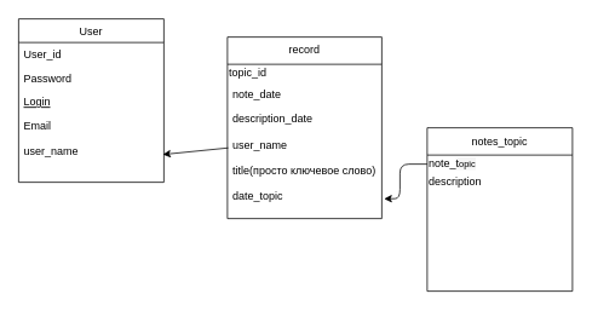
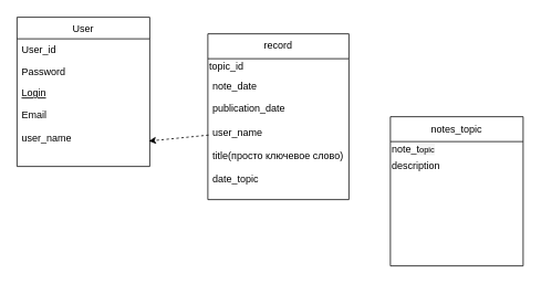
  <mxCell id="0" />
  <mxCell id="1" parent="0" />
  <mxCell id="2" value="User" style="swimlane;fontStyle=0;align=center;verticalAlign=top;childLayout=stackLayout;horizontal=1;startSize=26;horizontalStack=0;resizeParent=1;resizeLast=0;collapsible=1;marginBottom=0;rounded=0;shadow=0;strokeWidth=1;" parent="1" vertex="1"><mxGeometry x="20" y="20" width="160" height="180" as="geometry"><mxRectangle x="130" y="380" width="160" height="26" as="alternateBounds" /></mxGeometry></mxCell>
  <mxCell id="3" value="User_id" style="text;align=left;verticalAlign=top;spacingLeft=4;spacingRight=4;overflow=hidden;rotatable=0;points=[[0,0.5],[1,0.5]];portConstraint=eastwest;" parent="2" vertex="1"><mxGeometry y="26" width="160" height="26" as="geometry" /></mxCell>
  <mxCell id="4" value="Password" style="text;align=left;verticalAlign=top;spacingLeft=4;spacingRight=4;overflow=hidden;rotatable=0;points=[[0,0.5],[1,0.5]];portConstraint=eastwest;rounded=0;shadow=0;html=0;" parent="2" vertex="1"><mxGeometry y="52" width="160" height="26" as="geometry" /></mxCell>
  <mxCell id="5" value="Login" style="text;align=left;verticalAlign=top;spacingLeft=4;spacingRight=4;overflow=hidden;rotatable=0;points=[[0,0.5],[1,0.5]];portConstraint=eastwest;fontStyle=4" parent="2" vertex="1"><mxGeometry y="78" width="160" height="26" as="geometry" /></mxCell>
  <mxCell id="6" value="Email&#10;&#10;user_name" style="text;align=left;verticalAlign=top;spacingLeft=4;spacingRight=4;overflow=hidden;rotatable=0;points=[[0,0.5],[1,0.5]];portConstraint=eastwest;" parent="2" vertex="1"><mxGeometry y="104" width="160" height="46" as="geometry" /></mxCell>
  <mxCell id="7" value="record" style="swimlane;fontStyle=0;align=center;verticalAlign=top;childLayout=stackLayout;horizontal=1;startSize=30;horizontalStack=0;resizeParent=1;resizeLast=0;collapsible=1;marginBottom=0;rounded=0;shadow=0;strokeWidth=1;" parent="1" vertex="1"><mxGeometry x="250" y="40" width="170" height="200" as="geometry"><mxRectangle x="360" y="30" width="160" height="26" as="alternateBounds" /></mxGeometry></mxCell>
  <mxCell id="8" value="topic_id" style="text;html=1;align=left;verticalAlign=middle;resizable=0;points=[];autosize=1;strokeColor=none;fillColor=none;rounded=0;" parent="7" vertex="1"><mxGeometry y="30" width="170" height="20" as="geometry" /></mxCell>
  <mxCell id="9" value="note_date" style="text;align=left;verticalAlign=top;spacingLeft=4;spacingRight=4;overflow=hidden;rotatable=0;points=[[0,0.5],[1,0.5]];portConstraint=eastwest;rounded=0;shadow=0;html=0;" parent="7" vertex="1"><mxGeometry y="50" width="170" height="26" as="geometry" /></mxCell>
- <mxCell id="10" value="description_date" style="text;align=left;verticalAlign=top;spacingLeft=4;spacingRight=4;overflow=hidden;rotatable=0;points=[[0,0.5],[1,0.5]];portConstraint=eastwest;rounded=0;shadow=0;html=0;" parent="7" vertex="1"><mxGeometry y="76" width="170" height="30" as="geometry" /></mxCell>
+ <mxCell id="10" value="publication_date" style="text;align=left;verticalAlign=top;spacingLeft=4;spacingRight=4;overflow=hidden;rotatable=0;points=[[0,0.5],[1,0.5]];portConstraint=eastwest;rounded=0;shadow=0;html=0;" parent="7" vertex="1"><mxGeometry y="76" width="170" height="30" as="geometry" /></mxCell>
  <mxCell id="11" value="user_name&#10;&#10;title(просто ключевое слово)&#10;&#10;date_topic" style="text;align=left;verticalAlign=top;spacingLeft=4;spacingRight=4;overflow=hidden;rotatable=0;points=[[0,0.5],[1,0.5]];portConstraint=eastwest;" parent="7" vertex="1"><mxGeometry y="106" width="170" height="80" as="geometry" /></mxCell>
  <mxCell id="12" value="notes_topic" style="swimlane;fontStyle=0;align=center;verticalAlign=middle;childLayout=stackLayout;horizontal=1;startSize=30;horizontalStack=0;resizeParent=1;resizeLast=0;collapsible=1;marginBottom=0;rounded=0;shadow=0;strokeWidth=1;labelPosition=center;verticalLabelPosition=middle;" vertex="1" parent="1"><mxGeometry x="470" y="140" width="160" height="180" as="geometry"><mxRectangle x="360" y="30" width="160" height="26" as="alternateBounds" /></mxGeometry></mxCell>
  <mxCell id="13" value="note_&lt;font face=&quot;arial, helvetica, sans-serif&quot;&gt;&lt;span style=&quot;background-color: rgba(0 , 0 , 0 , 0.04)&quot;&gt;t&lt;font size=&quot;1&quot;&gt;opic&lt;/font&gt;&lt;/span&gt;&lt;/font&gt;" style="text;html=1;align=left;verticalAlign=middle;resizable=0;points=[];autosize=1;strokeColor=none;fillColor=none;rounded=0;" vertex="1" parent="12"><mxGeometry y="30" width="160" height="20" as="geometry" /></mxCell>
  <mxCell id="14" value="description" style="text;html=1;align=left;verticalAlign=middle;resizable=0;points=[];autosize=1;strokeColor=none;fillColor=none;" vertex="1" parent="12"><mxGeometry y="50" width="160" height="20" as="geometry" /></mxCell>
- <mxCell id="15" style="edgeStyle=none;html=1;entryX=1.015;entryY=0.903;entryDx=0;entryDy=0;entryPerimeter=0;" edge="1" parent="1" source="13" target="11"><mxGeometry relative="1" as="geometry"><mxPoint x="440" y="220" as="targetPoint" /><Array as="points"><mxPoint x="440" y="180" /><mxPoint x="440" y="218" /></Array></mxGeometry></mxCell>
- <mxCell id="16" style="edgeStyle=none;html=1;fontSize=12;fontColor=#F0F0F0;entryX=0.993;entryY=0.987;entryDx=0;entryDy=0;entryPerimeter=0;exitX=0.005;exitY=0.202;exitDx=0;exitDy=0;exitPerimeter=0;" edge="1" parent="1" source="11" target="6"><mxGeometry relative="1" as="geometry" /></mxCell>
+ <mxCell id="16" style="edgeStyle=none;html=1;fontSize=12;fontColor=#F0F0F0;entryX=0.993;entryY=0.987;entryDx=0;entryDy=0;entryPerimeter=0;exitX=0.005;exitY=0.202;exitDx=0;exitDy=0;exitPerimeter=0;dashed=1;" edge="1" parent="1" source="11" target="6"><mxGeometry relative="1" as="geometry" /></mxCell>
